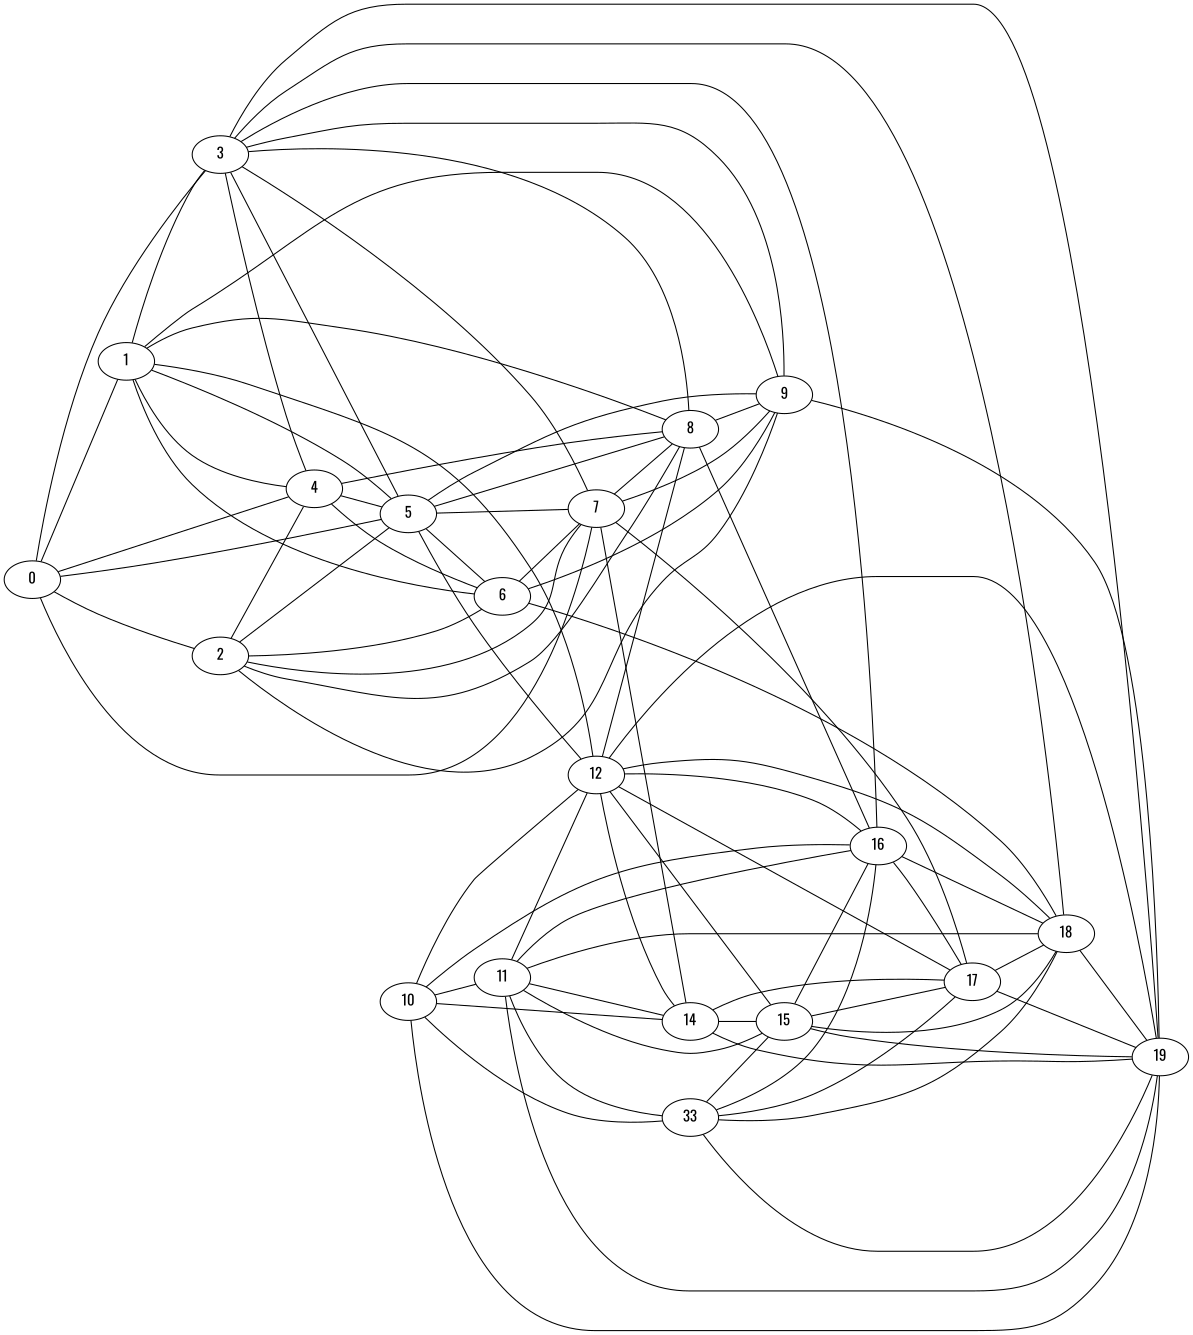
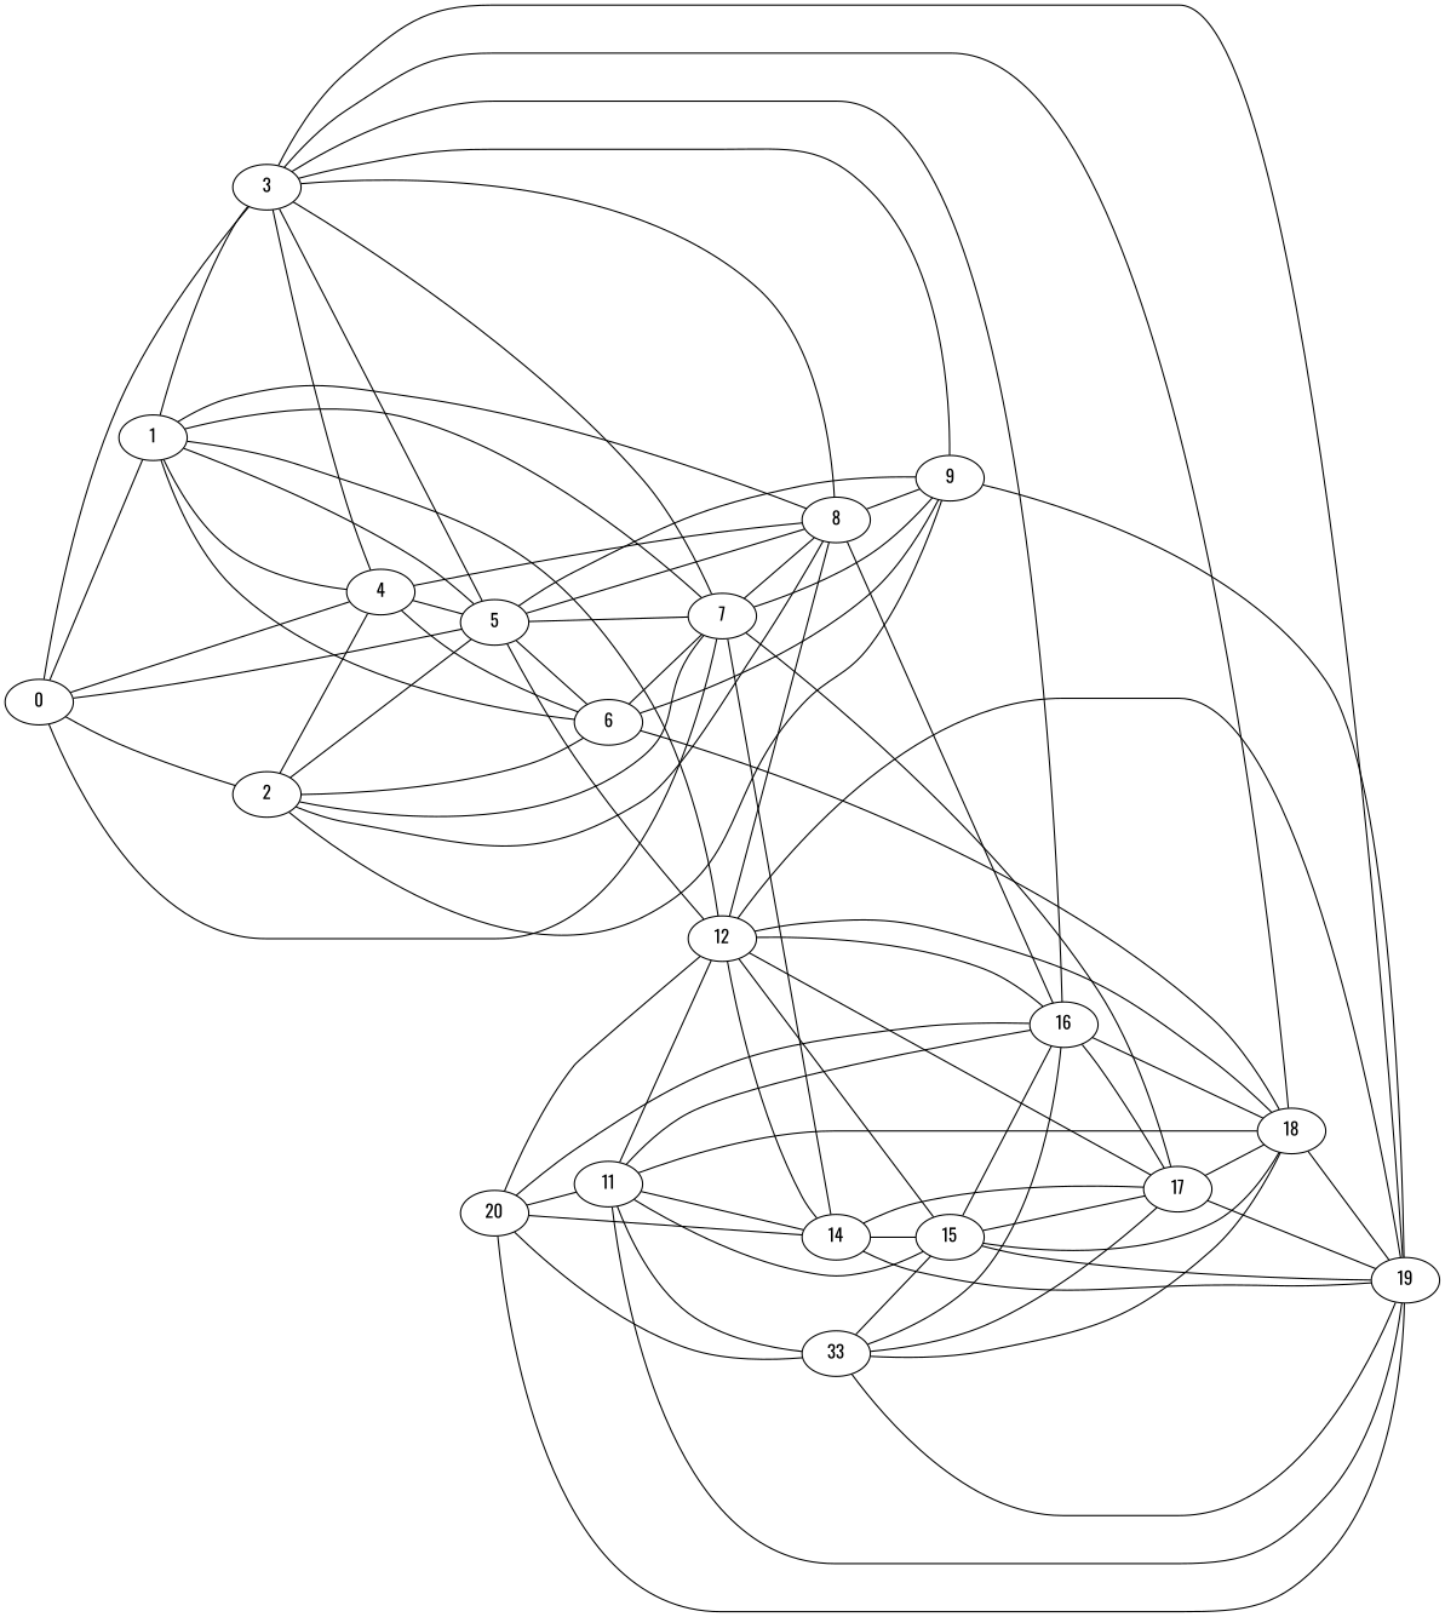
  graph {
    fontname=Oswald
    rankdir=LR
    node [fontname=Oswald]
    edge [fontname=Oswald]
    8
    9
    16
    19
    18
    17
    0
    7
    4
    2
    3
    5
    1
    14
    6
    12
    15
-   10
+   10 [label=20]
    11
    n20 [label=33]
    8 -- 9
    8 -- 16
    9 -- 19
    16 -- 18
    16 -- 17
    18 -- 19
    17 -- 19
    17 -- 18
    0 -- 7
    0 -- 4
    0 -- 2
    0 -- 3
    0 -- 5
    0 -- 1
    7 -- 8
    7 -- 9
    7 -- 17
    7 -- 14
    4 -- 8
    4 -- 5
    4 -- 6
    2 -- 8
    2 -- 9
    2 -- 7
    2 -- 4
    2 -- 5
    2 -- 6
    3 -- 8
    3 -- 9
    3 -- 16
    3 -- 19
    3 -- 18
    3 -- 7
    3 -- 4
    3 -- 5
    5 -- 8
    5 -- 9
    5 -- 7
    5 -- 6
    5 -- 12
    1 -- 8
-   1 -- 9
+   1 -- 7
    1 -- 4
    1 -- 3
    1 -- 5
    1 -- 6
    1 -- 12
    14 -- 19
    14 -- 17
    14 -- 15
    6 -- 9
    6 -- 18
    6 -- 7
    12 -- 8
    12 -- 16
    12 -- 19
    12 -- 18
    12 -- 17
    12 -- 14
    12 -- 15
    15 -- 16
    15 -- 19
    15 -- 18
    15 -- 17
    10 -- 16
    10 -- 19
    10 -- 14
    10 -- 12
    10 -- 11
    10 -- n20
    11 -- 16
    11 -- 19
    11 -- 18
    11 -- 14
    11 -- 12
    11 -- 15
    11 -- n20
    n20 -- 16
    n20 -- 19
    n20 -- 18
    n20 -- 17
    n20 -- 15
  }
